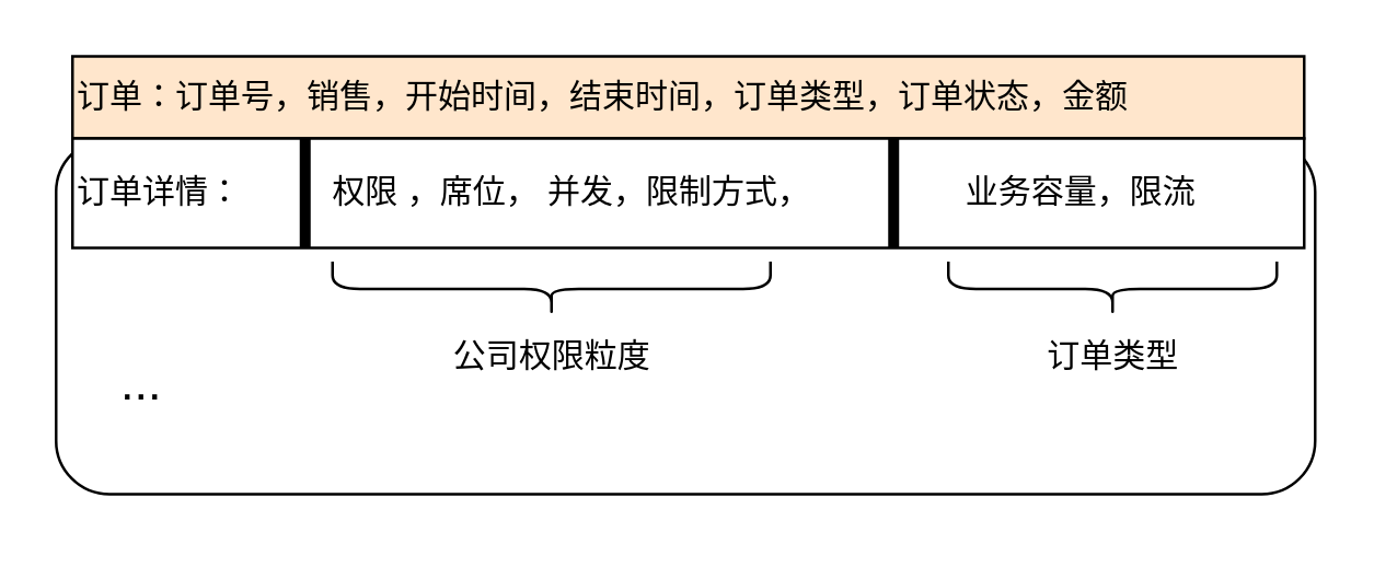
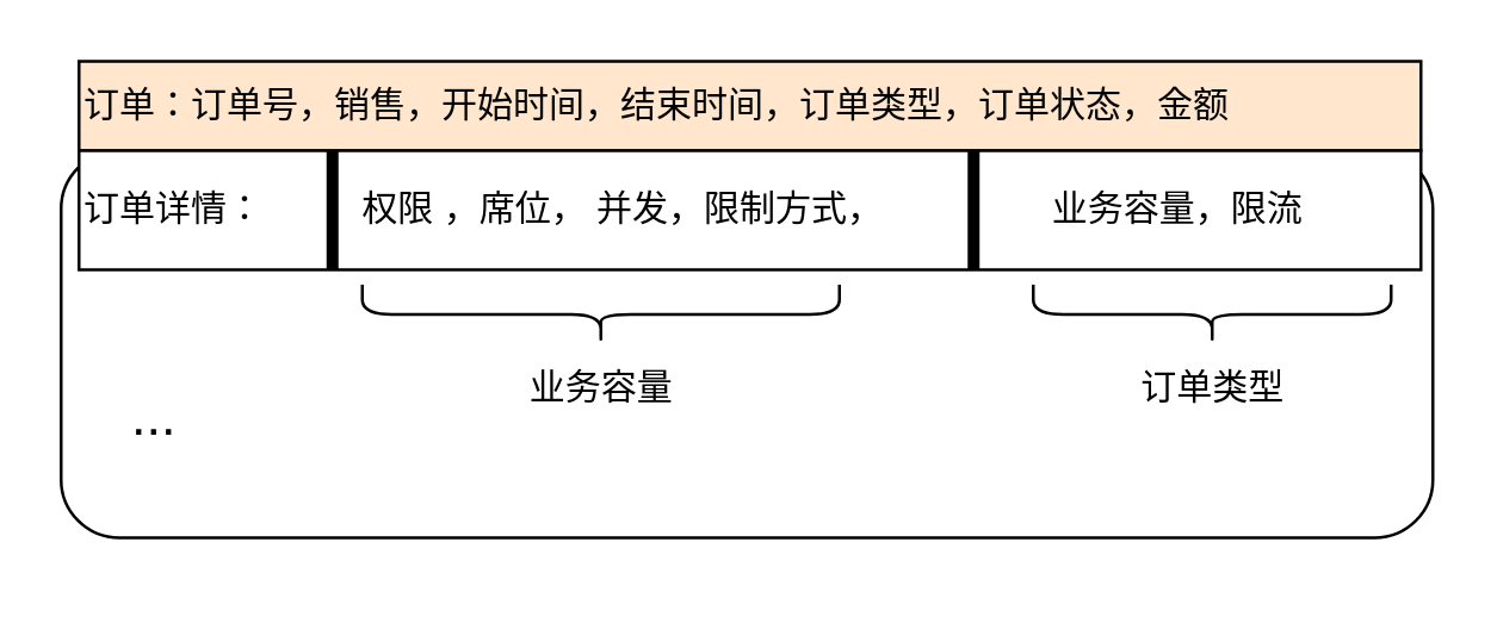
  <mxCell id="0" />
  <mxCell id="1" parent="0" />
  <mxCell id="2" value="" style="rounded=1;whiteSpace=wrap;html=1;" vertex="1" parent="1"><mxGeometry x="20" y="50" width="460" height="130" as="geometry" /></mxCell>
  <mxCell id="3" value="订单：订单号，销售，开始时间，结束时间，订单类型，订单状态，金额" style="rounded=0;whiteSpace=wrap;html=1;align=left;fillColor=#ffe6cc;" vertex="1" parent="1"><mxGeometry x="26" y="20" width="450" height="30" as="geometry" /></mxCell>
  <mxCell id="4" value="订单详情：&amp;nbsp; &amp;nbsp; &amp;nbsp; &amp;nbsp; &amp;nbsp; 权限 ，席位， 并发，限制方式，&amp;nbsp; &amp;nbsp; &amp;nbsp; &amp;nbsp; &amp;nbsp; &amp;nbsp; &amp;nbsp; &amp;nbsp; &amp;nbsp;业务容量，限流" style="rounded=0;whiteSpace=wrap;html=1;align=left;" vertex="1" parent="1"><mxGeometry x="26" y="50" width="450" height="40" as="geometry" /></mxCell>
  <mxCell id="5" value="" style="shape=curlyBracket;whiteSpace=wrap;html=1;rounded=1;rotation=-90;" vertex="1" parent="1"><mxGeometry x="191" y="25" width="20" height="160" as="geometry" /></mxCell>
  <mxCell id="6" value="&lt;font style=&quot;font-size: 18px&quot;&gt;...&lt;/font&gt;" style="text;html=1;align=center;verticalAlign=middle;resizable=0;points=[];autosize=1;strokeColor=none;" vertex="1" parent="1"><mxGeometry x="36" y="130" width="30" height="20" as="geometry" /></mxCell>
- <mxCell id="7" value="公司权限粒度" style="text;html=1;align=center;verticalAlign=middle;resizable=0;points=[];autosize=1;strokeColor=none;" vertex="1" parent="1"><mxGeometry x="156" y="120" width="90" height="20" as="geometry" /></mxCell>
+ <mxCell id="7" value="业务容量" style="text;html=1;align=center;verticalAlign=middle;resizable=0;points=[];autosize=1;strokeColor=none;" vertex="1" parent="1"><mxGeometry x="156" y="120" width="90" height="20" as="geometry" /></mxCell>
  <mxCell id="8" value="" style="shape=curlyBracket;whiteSpace=wrap;html=1;rounded=1;rotation=-90;" vertex="1" parent="1"><mxGeometry x="396" y="45" width="20" height="120" as="geometry" /></mxCell>
  <mxCell id="9" value="订单类型" style="text;html=1;align=center;verticalAlign=middle;resizable=0;points=[];autosize=1;strokeColor=none;" vertex="1" parent="1"><mxGeometry x="376" y="120" width="60" height="20" as="geometry" /></mxCell>
  <mxCell id="10" value="" style="line;strokeWidth=4;html=1;perimeter=backbonePerimeter;points=[];outlineConnect=0;rotation=90;" vertex="1" parent="1"><mxGeometry x="91" y="65" width="40" height="10" as="geometry" /></mxCell>
  <mxCell id="11" value="" style="line;strokeWidth=4;html=1;perimeter=backbonePerimeter;points=[];outlineConnect=0;rotation=90;" vertex="1" parent="1"><mxGeometry x="306" y="65" width="40" height="10" as="geometry" /></mxCell>
